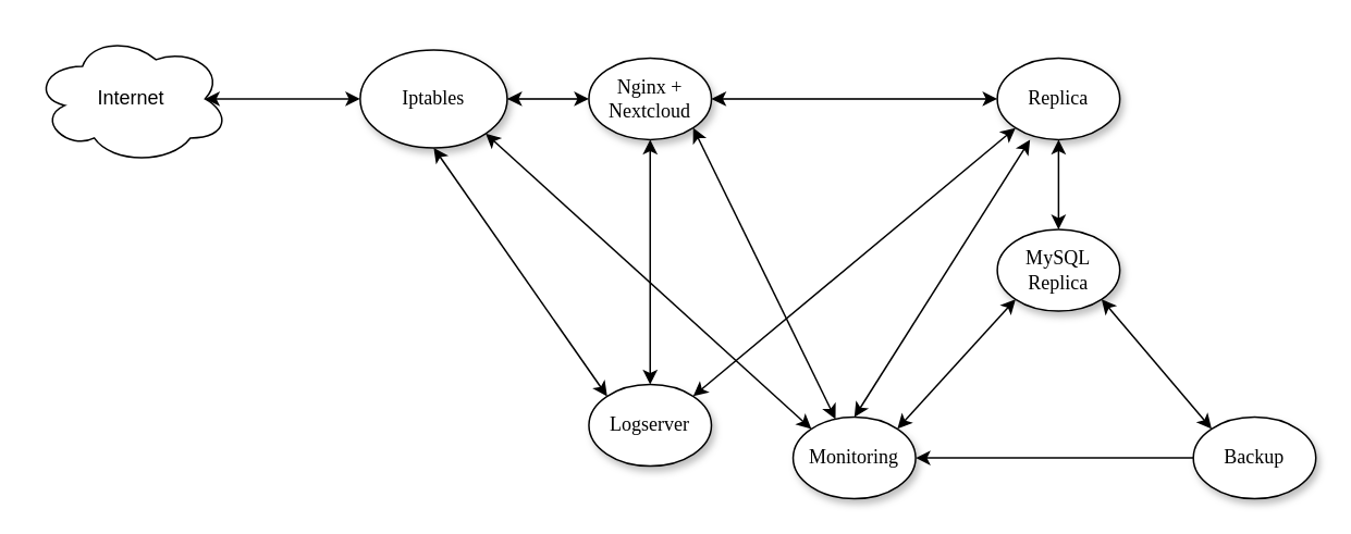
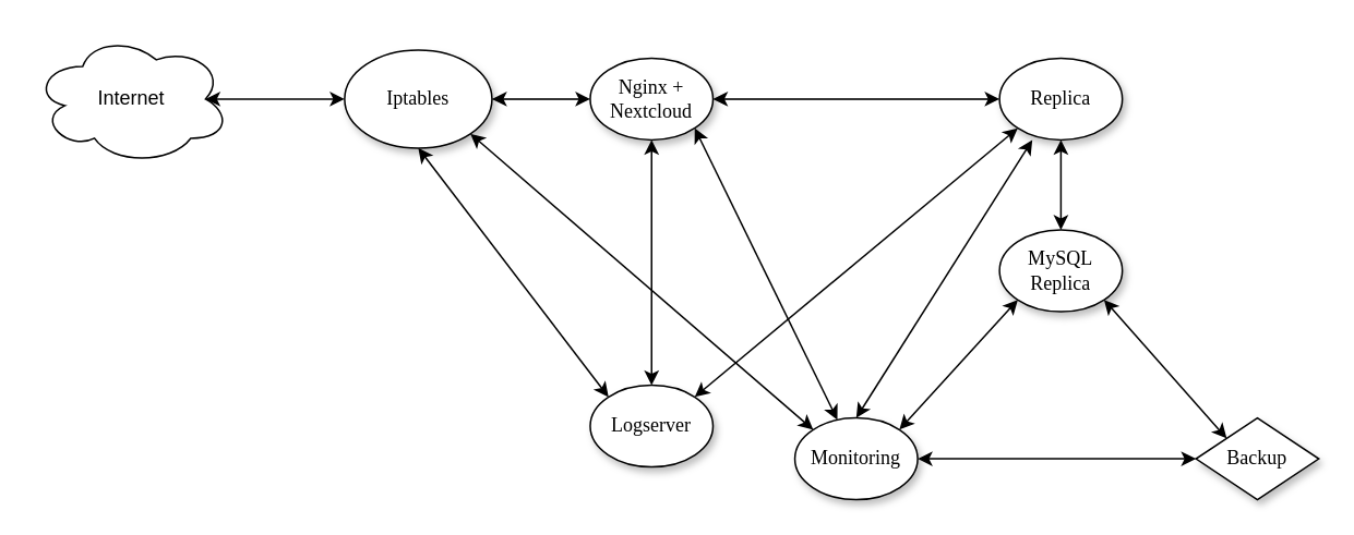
  <mxCell id="0" />
  <mxCell id="1" parent="0" />
  <mxCell id="2" style="edgeStyle=none;rounded=1;html=1;labelBackgroundColor=none;startArrow=none;startFill=0;startSize=5;endArrow=classicThin;endFill=1;endSize=5;jettySize=auto;orthogonalLoop=1;strokeColor=#B3B3B3;strokeWidth=1;fontFamily=Verdana;fontSize=12" parent="1" source="6" target="11" edge="1"><mxGeometry relative="1" as="geometry" /></mxCell>
  <mxCell id="3" style="edgeStyle=none;rounded=1;orthogonalLoop=1;jettySize=auto;html=1;exitX=1;exitY=0.5;exitDx=0;exitDy=0;entryX=0;entryY=0.5;entryDx=0;entryDy=0;startArrow=classic;startFill=1;" edge="1" parent="1" source="6" target="11"><mxGeometry relative="1" as="geometry" /></mxCell>
  <mxCell id="4" style="edgeStyle=none;rounded=1;orthogonalLoop=1;jettySize=auto;html=1;exitX=0.5;exitY=1;exitDx=0;exitDy=0;entryX=0;entryY=0;entryDx=0;entryDy=0;startArrow=classic;startFill=1;" edge="1" parent="1" source="6" target="19"><mxGeometry relative="1" as="geometry" /></mxCell>
  <mxCell id="5" style="edgeStyle=none;rounded=1;orthogonalLoop=1;jettySize=auto;html=1;exitX=1;exitY=1;exitDx=0;exitDy=0;entryX=0;entryY=0;entryDx=0;entryDy=0;startArrow=classic;startFill=1;" edge="1" parent="1" source="6" target="22"><mxGeometry relative="1" as="geometry" /></mxCell>
- <mxCell id="6" value="Iptables" style="ellipse;whiteSpace=wrap;html=1;rounded=0;shadow=1;comic=0;labelBackgroundColor=none;strokeWidth=1;fontFamily=Verdana;fontSize=12;align=center;" parent="1" vertex="1"><mxGeometry x="220" y="30" width="90" height="60" as="geometry" /></mxCell>
+ <mxCell id="6" value="Iptables" style="ellipse;whiteSpace=wrap;html=1;rounded=0;shadow=1;comic=0;labelBackgroundColor=none;strokeWidth=1;fontFamily=Verdana;fontSize=12;align=center;" parent="1" vertex="1"><mxGeometry x="210" y="30" width="90" height="60" as="geometry" /></mxCell>
  <mxCell id="7" value="" style="edgeStyle=none;rounded=1;html=1;labelBackgroundColor=none;startArrow=classic;startFill=1;startSize=5;endArrow=classicThin;endFill=1;endSize=5;jettySize=auto;orthogonalLoop=1;strokeColor=#B3B3B3;strokeWidth=1;fontFamily=Verdana;fontSize=12" parent="1" source="11" target="18" edge="1"><mxGeometry relative="1" as="geometry" /></mxCell>
  <mxCell id="8" style="edgeStyle=orthogonalEdgeStyle;rounded=1;orthogonalLoop=1;jettySize=auto;html=1;exitX=1;exitY=0.5;exitDx=0;exitDy=0;entryX=0;entryY=0.5;entryDx=0;entryDy=0;startArrow=classic;startFill=1;" edge="1" parent="1" source="11" target="18"><mxGeometry relative="1" as="geometry" /></mxCell>
  <mxCell id="9" style="edgeStyle=none;rounded=1;orthogonalLoop=1;jettySize=auto;html=1;exitX=0.5;exitY=1;exitDx=0;exitDy=0;startArrow=classic;startFill=1;" edge="1" parent="1" source="11" target="19"><mxGeometry relative="1" as="geometry" /></mxCell>
  <mxCell id="10" style="edgeStyle=none;rounded=1;orthogonalLoop=1;jettySize=auto;html=1;exitX=1;exitY=1;exitDx=0;exitDy=0;startArrow=classic;startFill=1;" edge="1" parent="1" source="11" target="22"><mxGeometry relative="1" as="geometry" /></mxCell>
  <mxCell id="11" value="&lt;span&gt;Nginx + Nextcloud&lt;/span&gt;" style="ellipse;whiteSpace=wrap;html=1;rounded=0;shadow=1;comic=0;labelBackgroundColor=none;strokeWidth=1;fontFamily=Verdana;fontSize=12;align=center;" parent="1" vertex="1"><mxGeometry x="360" y="35" width="75" height="50" as="geometry" /></mxCell>
  <mxCell id="12" style="edgeStyle=orthogonalEdgeStyle;rounded=1;orthogonalLoop=1;jettySize=auto;html=1;exitX=0.5;exitY=0;exitDx=0;exitDy=0;entryX=0.5;entryY=1;entryDx=0;entryDy=0;startArrow=classic;startFill=1;" edge="1" parent="1" source="15" target="18"><mxGeometry relative="1" as="geometry" /></mxCell>
  <mxCell id="13" style="edgeStyle=none;rounded=1;orthogonalLoop=1;jettySize=auto;html=1;exitX=0;exitY=1;exitDx=0;exitDy=0;entryX=1;entryY=0;entryDx=0;entryDy=0;startArrow=classic;startFill=1;" edge="1" parent="1" source="15" target="22"><mxGeometry relative="1" as="geometry" /></mxCell>
  <mxCell id="14" style="edgeStyle=none;rounded=1;orthogonalLoop=1;jettySize=auto;html=1;exitX=1;exitY=1;exitDx=0;exitDy=0;entryX=0;entryY=0;entryDx=0;entryDy=0;startArrow=classic;startFill=1;" edge="1" parent="1" source="15" target="16"><mxGeometry relative="1" as="geometry" /></mxCell>
  <mxCell id="15" value="&lt;span&gt;MySQL Replica&lt;/span&gt;" style="ellipse;whiteSpace=wrap;html=1;rounded=0;shadow=1;comic=0;labelBackgroundColor=none;strokeWidth=1;fontFamily=Verdana;fontSize=12;align=center;" parent="1" vertex="1"><mxGeometry x="610" y="140" width="75" height="50" as="geometry" /></mxCell>
- <mxCell id="16" value="Backup&lt;br&gt;" style="ellipse;whiteSpace=wrap;html=1;rounded=0;shadow=1;comic=0;labelBackgroundColor=none;strokeWidth=1;fontFamily=Verdana;fontSize=12;align=center;" parent="1" vertex="1"><mxGeometry x="730" y="255" width="75" height="50" as="geometry" /></mxCell>
+ <mxCell id="16" value="Backup&lt;br&gt;" style="rhombus;whiteSpace=wrap;html=1;shadow=1;comic=0;labelBackgroundColor=none;strokeWidth=1;fontFamily=Verdana;fontSize=12;align=center;" parent="1" vertex="1"><mxGeometry x="730" y="255" width="75" height="50" as="geometry" /></mxCell>
  <mxCell id="17" style="rounded=1;orthogonalLoop=1;jettySize=auto;html=1;exitX=0;exitY=1;exitDx=0;exitDy=0;startArrow=classic;startFill=1;entryX=1;entryY=0;entryDx=0;entryDy=0;" edge="1" parent="1" source="18" target="19"><mxGeometry relative="1" as="geometry"><mxPoint x="510" y="185" as="targetPoint" /></mxGeometry></mxCell>
  <mxCell id="18" value="&lt;span&gt;Replica&lt;/span&gt;" style="ellipse;whiteSpace=wrap;html=1;rounded=0;shadow=1;comic=0;labelBackgroundColor=none;strokeWidth=1;fontFamily=Verdana;fontSize=12;align=center;" parent="1" vertex="1"><mxGeometry x="610" y="35" width="75" height="50" as="geometry" /></mxCell>
  <mxCell id="19" value="&lt;span&gt;Logserver&lt;/span&gt;" style="ellipse;whiteSpace=wrap;html=1;rounded=0;shadow=1;comic=0;labelBackgroundColor=none;strokeWidth=1;fontFamily=Verdana;fontSize=12;align=center;" parent="1" vertex="1"><mxGeometry x="360" y="235" width="75" height="50" as="geometry" /></mxCell>
  <mxCell id="20" style="edgeStyle=none;rounded=1;orthogonalLoop=1;jettySize=auto;html=1;exitX=0.5;exitY=0;exitDx=0;exitDy=0;entryX=0.267;entryY=1;entryDx=0;entryDy=0;entryPerimeter=0;startArrow=classic;startFill=1;" edge="1" parent="1" source="22" target="18"><mxGeometry relative="1" as="geometry" /></mxCell>
- <mxCell id="21" style="edgeStyle=none;rounded=1;orthogonalLoop=1;jettySize=auto;html=1;exitX=1;exitY=0.5;exitDx=0;exitDy=0;entryX=0;entryY=0.5;entryDx=0;entryDy=0;startArrow=classic;startFill=1;endArrow=none;" edge="1" parent="1" source="22" target="16"><mxGeometry relative="1" as="geometry" /></mxCell>
+ <mxCell id="21" style="edgeStyle=none;rounded=1;orthogonalLoop=1;jettySize=auto;html=1;exitX=1;exitY=0.5;exitDx=0;exitDy=0;entryX=0;entryY=0.5;entryDx=0;entryDy=0;startArrow=classic;startFill=1;" edge="1" parent="1" source="22" target="16"><mxGeometry relative="1" as="geometry" /></mxCell>
  <mxCell id="22" value="Monitoring" style="ellipse;whiteSpace=wrap;html=1;rounded=0;shadow=1;comic=0;labelBackgroundColor=none;strokeWidth=1;fontFamily=Verdana;fontSize=12;align=center;" parent="1" vertex="1"><mxGeometry x="485" y="255" width="75" height="50" as="geometry" /></mxCell>
  <mxCell id="23" style="edgeStyle=none;rounded=1;orthogonalLoop=1;jettySize=auto;html=1;exitX=0.875;exitY=0.5;exitDx=0;exitDy=0;exitPerimeter=0;entryX=0;entryY=0.5;entryDx=0;entryDy=0;startArrow=classic;startFill=1;" edge="1" parent="1" source="24" target="6"><mxGeometry relative="1" as="geometry" /></mxCell>
  <mxCell id="24" value="Internet" style="ellipse;shape=cloud;whiteSpace=wrap;html=1;" vertex="1" parent="1"><mxGeometry x="20" y="20" width="120" height="80" as="geometry" /></mxCell>
